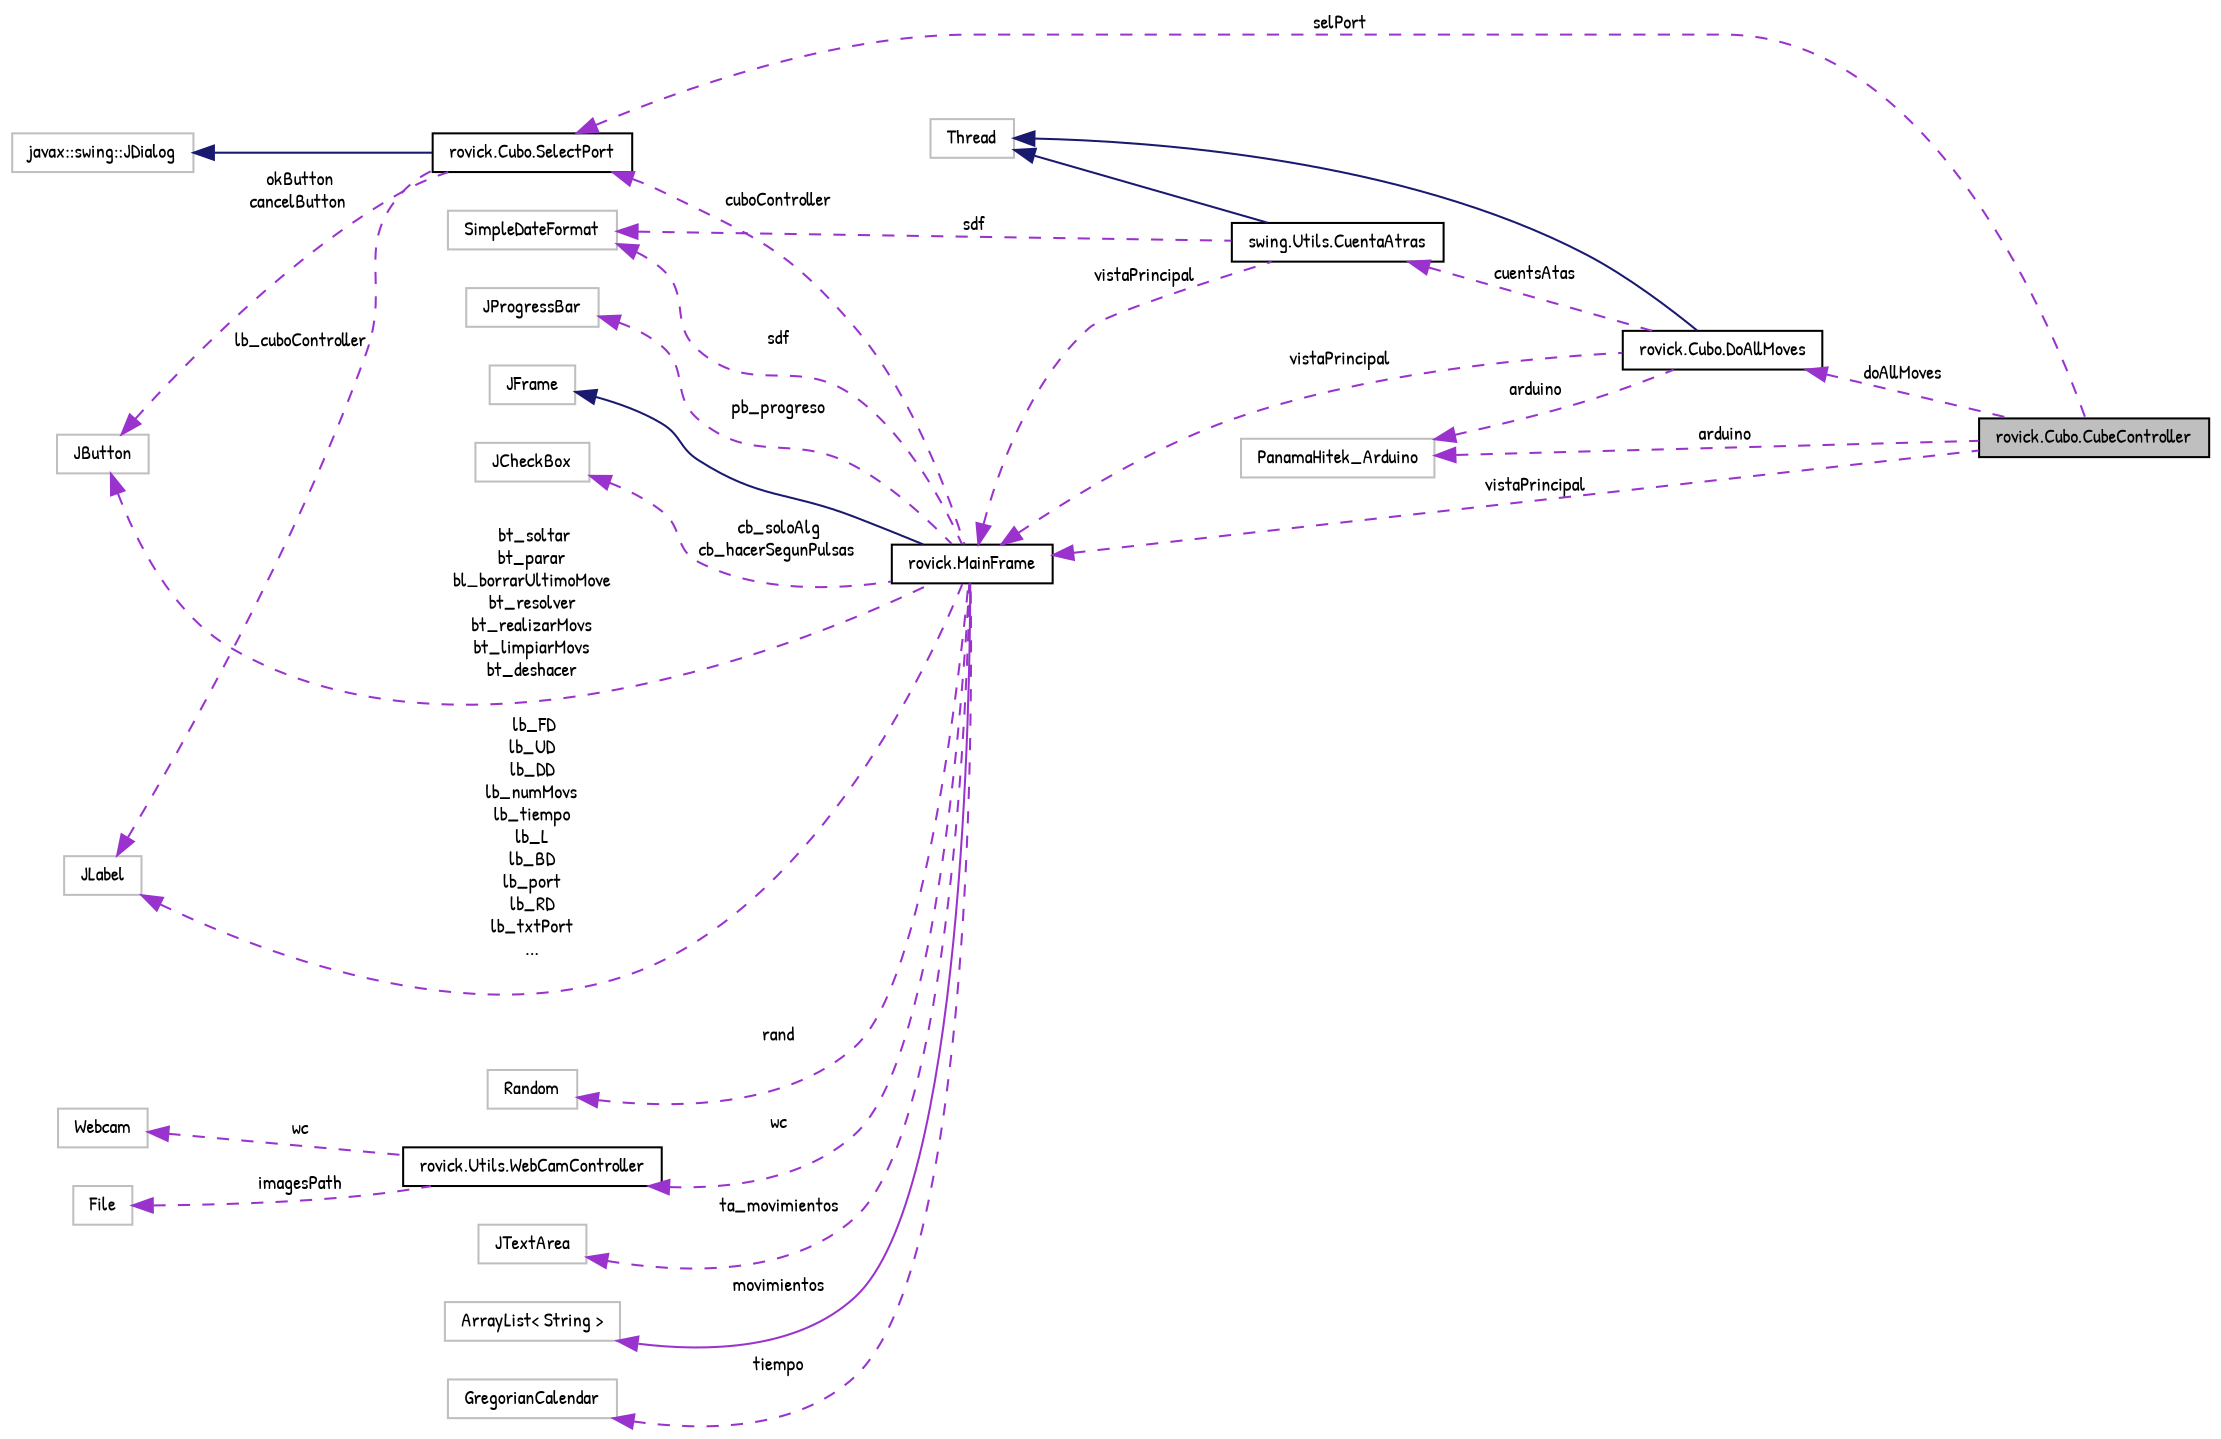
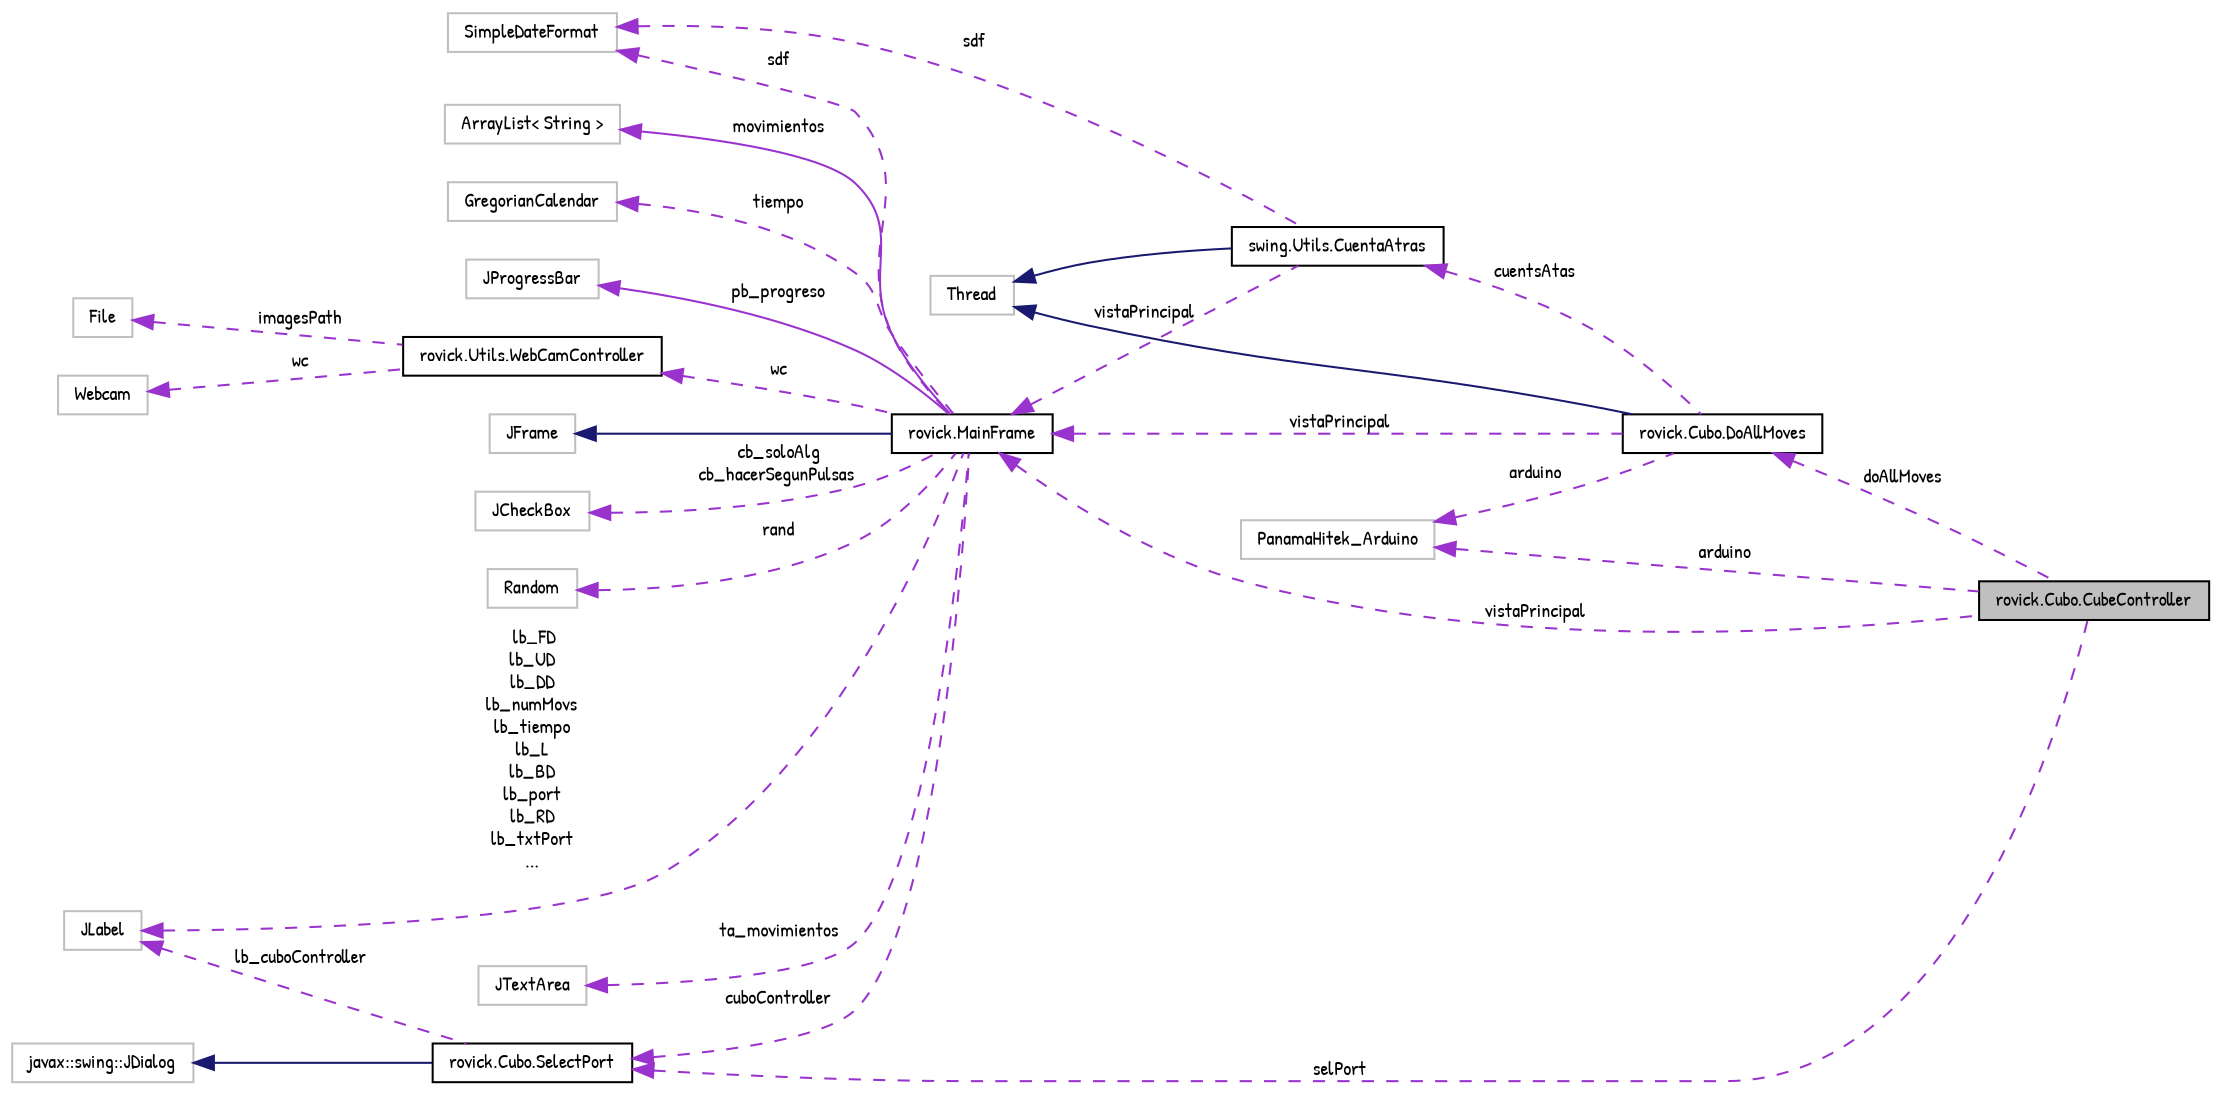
  digraph {
    fontname="Patrick Hand"
    rankdir=LR
    node [color=grey75 fillcolor=white fontname="Patrick Hand" fontsize=10 shape=record style=filled]
    edge [color=darkorchid3 dir=back fontname="Patrick Hand" fontsize=10 labelfontname=Helvetica labelfontsize=10 style=dashed]
    n1 [color=black fillcolor=grey75 fontcolor=black height=0.2 label="rovick.Cubo.CubeController" width=0.4]
    n2 [color=black height=0.2 label="rovick.MainFrame" width=0.4]
    n3 [color=black height=0.2 label="rovick.Cubo.DoAllMoves" width=0.4]
    n4 [color=black height=0.2 label="swing.Utils.CuentaAtras" width=0.4]
    n5 [height=0.2 label=JFrame width=0.4]
    n6 [height=0.2 label=JCheckBox width=0.4]
-   n7 [height=0.2 label=JButton width=0.4]
    n8 [color=black height=0.2 label="rovick.Cubo.SelectPort" width=0.4]
    n9 [color=black height=0.2 label="rovick.Utils.WebCamController" width=0.4]
    n10 [height=0.2 label=File width=0.4]
    n11 [height=0.2 label=Webcam width=0.4]
    n12 [height=0.2 label=JTextArea width=0.4]
    n13 [height=0.2 label="ArrayList\< String \>" width=0.4]
    n14 [height=0.2 label=SimpleDateFormat width=0.4]
    n15 [height=0.2 label=GregorianCalendar width=0.4]
    n16 [height=0.2 label=JLabel width=0.4]
    n17 [height=0.2 label=JProgressBar width=0.4]
    n18 [height=0.2 label=Random width=0.4]
    n19 [height=0.2 label="javax::swing::JDialog" width=0.4]
    n20 [height=0.2 label=PanamaHitek_Arduino width=0.4]
    n21 [height=0.2 label=Thread width=0.4]
    n2 -> n1 [label=" vistaPrincipal"]
    n2 -> n3 [label=" vistaPrincipal"]
    n2 -> n4 [label=" vistaPrincipal"]
    n3 -> n1 [label=" doAllMoves"]
    n4 -> n3 [label=" cuentsAtas"]
    n5 -> n2 [color=midnightblue style=solid]
    n6 -> n2 [label=" cb_soloAlg\ncb_hacerSegunPulsas"]
-   n7 -> n2 [label=" bt_soltar\nbt_parar\nbl_borrarUltimoMove\nbt_resolver\nbt_realizarMovs\nbt_limpiarMovs\nbt_deshacer"]
-   n7 -> n8 [label=" okButton\ncancelButton"]
    n8 -> n1 [label=" selPort"]
    n8 -> n2 [label=" cuboController"]
    n9 -> n2 [label=" wc"]
    n10 -> n9 [label=" imagesPath"]
    n11 -> n9 [label=" wc"]
    n12 -> n2 [label=" ta_movimientos"]
    n13 -> n2 [label=" movimientos" style=solid]
    n14 -> n2 [label=" sdf"]
    n14 -> n4 [label=" sdf"]
    n15 -> n2 [label=" tiempo"]
    n16 -> n2 [label=" lb_FD\nlb_UD\nlb_DD\nlb_numMovs\nlb_tiempo\nlb_L\nlb_BD\nlb_port\nlb_RD\nlb_txtPort\n..."]
    n16 -> n8 [label=" lb_cuboController"]
-   n17 -> n2 [label=" pb_progreso"]
+   n17 -> n2 [label=" pb_progreso" style=solid]
    n18 -> n2 [label=" rand"]
    n19 -> n8 [color=midnightblue style=solid]
    n20 -> n1 [label=" arduino"]
    n20 -> n3 [label=" arduino"]
    n21 -> n3 [color=midnightblue style=solid]
    n21 -> n4 [color=midnightblue style=solid]
  }
